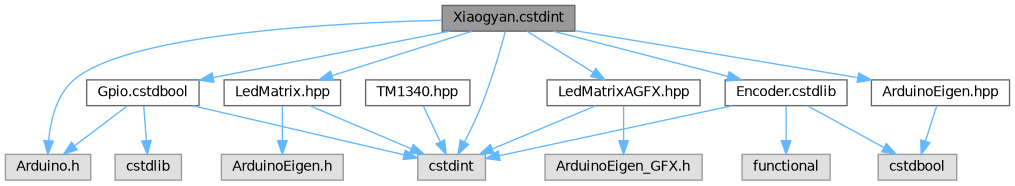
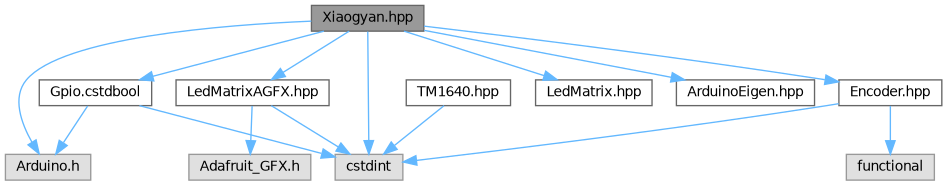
  digraph {
    node [color=grey60 fillcolor="#E0E0E0" fontname=Helvetica fontsize=10 shape=box style=filled]
    edge [color=steelblue1 fontname=Helvetica fontsize=10 labelfontname=Helvetica labelfontsize=10 style=solid]
-   n1 [color=gray40 fillcolor=grey60 fontcolor=black height=0.2 label="Xiaogyan.cstdint" width=0.4]
+   n1 [color=gray40 fillcolor=grey60 fontcolor=black height=0.2 label="Xiaogyan.hpp" width=0.4]
    n2 [height=0.2 label=cstdint width=0.4]
    n3 [color=grey40 fillcolor=white height=0.2 label="Gpio.cstdbool" width=0.4]
    n4 [color=grey40 fillcolor=white height=0.2 label="LedMatrix.hpp" width=0.4]
    n5 [color=grey40 fillcolor=white height=0.2 label="LedMatrixAGFX.hpp" width=0.4]
    n6 [color=grey40 fillcolor=white height=0.2 label="ArduinoEigen.hpp" width=0.4]
-   n7 [color=grey40 fillcolor=white height=0.2 label="Encoder.cstdlib" width=0.4]
+   n7 [color=grey40 fillcolor=white height=0.2 label="Encoder.hpp" width=0.4]
    n8 [height=0.2 label="Arduino.h" width=0.4]
-   n9 [height=0.2 label=cstdlib width=0.4]
-   n10 [color=grey40 fillcolor=white height=0.2 label="TM1340.hpp" width=0.4]
-   n11 [height=0.2 label="ArduinoEigen.h" width=0.4]
-   n12 [height=0.2 label="ArduinoEigen_GFX.h" width=0.4]
-   n13 [height=0.2 label=cstdbool width=0.4]
+   n10 [color=grey40 fillcolor=white height=0.2 label="TM1640.hpp" width=0.4]
+   n12 [height=0.2 label="Adafruit_GFX.h" width=0.4]
    n14 [height=0.2 label=functional width=0.4]
    n1 -> n2
    n1 -> n3
    n1 -> n4
    n1 -> n5
    n1 -> n6
    n1 -> n7
    n1 -> n8
    n3 -> n2
    n3 -> n8
-   n3 -> n9
-   n4 -> n2
-   n4 -> n11
    n5 -> n2
    n5 -> n12
-   n6 -> n13
    n7 -> n2
-   n7 -> n13
    n7 -> n14
    n10 -> n2
  }
